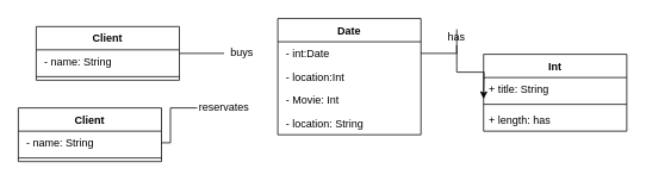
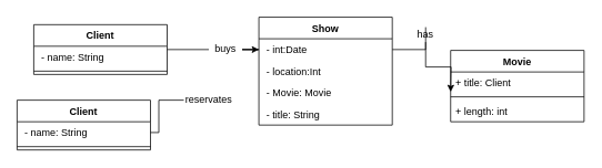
  <mxCell id="0" />
  <mxCell id="1" parent="0" />
- <mxCell id="2" value="Int" style="swimlane;fontStyle=1;align=center;verticalAlign=top;childLayout=stackLayout;horizontal=1;startSize=26;horizontalStack=0;resizeParent=1;resizeParentMax=0;resizeLast=0;collapsible=1;marginBottom=0;" parent="1" vertex="1"><mxGeometry x="540" y="60" width="160" height="86" as="geometry" /></mxCell>
- <mxCell id="3" value="+ title: String" style="text;strokeColor=none;fillColor=none;align=left;verticalAlign=top;spacingLeft=4;spacingRight=4;overflow=hidden;rotatable=0;points=[[0,0.5],[1,0.5]];portConstraint=eastwest;" parent="2" vertex="1"><mxGeometry y="26" width="160" height="26" as="geometry" /></mxCell>
+ <mxCell id="2" value="Movie" style="swimlane;fontStyle=1;align=center;verticalAlign=top;childLayout=stackLayout;horizontal=1;startSize=26;horizontalStack=0;resizeParent=1;resizeParentMax=0;resizeLast=0;collapsible=1;marginBottom=0;" parent="1" vertex="1"><mxGeometry x="540" y="60" width="160" height="86" as="geometry" /></mxCell>
+ <mxCell id="3" value="+ title: Client" style="text;strokeColor=none;fillColor=none;align=left;verticalAlign=top;spacingLeft=4;spacingRight=4;overflow=hidden;rotatable=0;points=[[0,0.5],[1,0.5]];portConstraint=eastwest;" parent="2" vertex="1"><mxGeometry y="26" width="160" height="26" as="geometry" /></mxCell>
  <mxCell id="4" value="" style="line;strokeWidth=1;fillColor=none;align=left;verticalAlign=middle;spacingTop=-1;spacingLeft=3;spacingRight=3;rotatable=0;labelPosition=right;points=[];portConstraint=eastwest;" parent="2" vertex="1"><mxGeometry y="52" width="160" height="8" as="geometry" /></mxCell>
- <mxCell id="5" value="+ length: has" style="text;strokeColor=none;fillColor=none;align=left;verticalAlign=top;spacingLeft=4;spacingRight=4;overflow=hidden;rotatable=0;points=[[0,0.5],[1,0.5]];portConstraint=eastwest;" parent="2" vertex="1"><mxGeometry y="60" width="160" height="26" as="geometry" /></mxCell>
- <mxCell id="6" value="Date" style="swimlane;fontStyle=1;align=center;verticalAlign=top;childLayout=stackLayout;horizontal=1;startSize=26;horizontalStack=0;resizeParent=1;resizeParentMax=0;resizeLast=0;collapsible=1;marginBottom=0;" parent="1" vertex="1"><mxGeometry x="310" y="20" width="160" height="130" as="geometry" /></mxCell>
+ <mxCell id="5" value="+ length: int" style="text;strokeColor=none;fillColor=none;align=left;verticalAlign=top;spacingLeft=4;spacingRight=4;overflow=hidden;rotatable=0;points=[[0,0.5],[1,0.5]];portConstraint=eastwest;" parent="2" vertex="1"><mxGeometry y="60" width="160" height="26" as="geometry" /></mxCell>
+ <mxCell id="6" value="Show" style="swimlane;fontStyle=1;align=center;verticalAlign=top;childLayout=stackLayout;horizontal=1;startSize=26;horizontalStack=0;resizeParent=1;resizeParentMax=0;resizeLast=0;collapsible=1;marginBottom=0;" parent="1" vertex="1"><mxGeometry x="310" y="20" width="160" height="130" as="geometry" /></mxCell>
  <mxCell id="7" value=" - int:Date&#10;" style="text;strokeColor=none;fillColor=none;align=left;verticalAlign=top;spacingLeft=4;spacingRight=4;overflow=hidden;rotatable=0;points=[[0,0.5],[1,0.5]];portConstraint=eastwest;" parent="6" vertex="1"><mxGeometry y="26" width="160" height="26" as="geometry" /></mxCell>
  <mxCell id="8" value=" - location:Int&#10;" style="text;strokeColor=none;fillColor=none;align=left;verticalAlign=top;spacingLeft=4;spacingRight=4;overflow=hidden;rotatable=0;points=[[0,0.5],[1,0.5]];portConstraint=eastwest;" parent="6" vertex="1"><mxGeometry y="52" width="160" height="26" as="geometry" /></mxCell>
- <mxCell id="9" value=" - Movie: Int&#10;" style="text;strokeColor=none;fillColor=none;align=left;verticalAlign=top;spacingLeft=4;spacingRight=4;overflow=hidden;rotatable=0;points=[[0,0.5],[1,0.5]];portConstraint=eastwest;" vertex="1" parent="6"><mxGeometry y="78" width="160" height="26" as="geometry" /></mxCell>
- <mxCell id="10" value=" - location: String" style="text;strokeColor=none;fillColor=none;align=left;verticalAlign=top;spacingLeft=4;spacingRight=4;overflow=hidden;rotatable=0;points=[[0,0.5],[1,0.5]];portConstraint=eastwest;" vertex="1" parent="6"><mxGeometry y="104" width="160" height="26" as="geometry" /></mxCell>
+ <mxCell id="9" value=" - Movie: Movie&#10;" style="text;strokeColor=none;fillColor=none;align=left;verticalAlign=top;spacingLeft=4;spacingRight=4;overflow=hidden;rotatable=0;points=[[0,0.5],[1,0.5]];portConstraint=eastwest;" vertex="1" parent="6"><mxGeometry y="78" width="160" height="26" as="geometry" /></mxCell>
+ <mxCell id="10" value=" - title: String" style="text;strokeColor=none;fillColor=none;align=left;verticalAlign=top;spacingLeft=4;spacingRight=4;overflow=hidden;rotatable=0;points=[[0,0.5],[1,0.5]];portConstraint=eastwest;" vertex="1" parent="6"><mxGeometry y="104" width="160" height="26" as="geometry" /></mxCell>
  <mxCell id="11" style="edgeStyle=orthogonalEdgeStyle;rounded=0;orthogonalLoop=1;jettySize=auto;html=1;startArrow=none;" parent="1" source="12" edge="1"><mxGeometry relative="1" as="geometry"><mxPoint x="540" y="110" as="targetPoint" /></mxGeometry></mxCell>
  <mxCell id="12" value="has" style="text;html=1;strokeColor=none;fillColor=none;align=center;verticalAlign=middle;whiteSpace=wrap;rounded=0;" parent="1" vertex="1"><mxGeometry x="480" y="32" width="60" height="18" as="geometry" /></mxCell>
  <mxCell id="13" value="" style="edgeStyle=orthogonalEdgeStyle;rounded=0;orthogonalLoop=1;jettySize=auto;html=1;entryX=0.5;entryY=0;entryDx=0;entryDy=0;endArrow=none;" parent="1" target="12" edge="1"><mxGeometry relative="1" as="geometry"><mxPoint x="470" y="59" as="sourcePoint" /><mxPoint x="539.2" y="100.31" as="targetPoint" /><Array as="points"><mxPoint x="510" y="59" /></Array></mxGeometry></mxCell>
+ <mxCell id="14" style="edgeStyle=orthogonalEdgeStyle;rounded=0;orthogonalLoop=1;jettySize=auto;html=1;entryX=0;entryY=0.5;entryDx=0;entryDy=0;startArrow=none;" edge="1" parent="1" source="18" target="7"><mxGeometry relative="1" as="geometry" /></mxCell>
  <mxCell id="15" value="Client" style="swimlane;fontStyle=1;align=center;verticalAlign=top;childLayout=stackLayout;horizontal=1;startSize=26;horizontalStack=0;resizeParent=1;resizeParentMax=0;resizeLast=0;collapsible=1;marginBottom=0;" vertex="1" parent="1"><mxGeometry x="40" y="29" width="160" height="60" as="geometry" /></mxCell>
  <mxCell id="16" value=" - name: String&#10;" style="text;strokeColor=none;fillColor=none;align=left;verticalAlign=top;spacingLeft=4;spacingRight=4;overflow=hidden;rotatable=0;points=[[0,0.5],[1,0.5]];portConstraint=eastwest;" vertex="1" parent="15"><mxGeometry y="26" width="160" height="26" as="geometry" /></mxCell>
  <mxCell id="17" value="" style="line;strokeWidth=1;fillColor=none;align=left;verticalAlign=middle;spacingTop=-1;spacingLeft=3;spacingRight=3;rotatable=0;labelPosition=right;points=[];portConstraint=eastwest;" vertex="1" parent="15"><mxGeometry y="52" width="160" height="8" as="geometry" /></mxCell>
  <mxCell id="18" value="buys" style="text;html=1;strokeColor=none;fillColor=none;align=center;verticalAlign=middle;whiteSpace=wrap;rounded=0;" vertex="1" parent="1"><mxGeometry x="250" y="50" width="40" height="18" as="geometry" /></mxCell>
  <mxCell id="19" value="" style="edgeStyle=orthogonalEdgeStyle;rounded=0;orthogonalLoop=1;jettySize=auto;html=1;entryX=0;entryY=0.5;entryDx=0;entryDy=0;endArrow=none;" edge="1" parent="1" source="15" target="18"><mxGeometry relative="1" as="geometry"><mxPoint x="200" y="59" as="sourcePoint" /><mxPoint x="310" y="59" as="targetPoint" /></mxGeometry></mxCell>
  <mxCell id="20" value="Client" style="swimlane;fontStyle=1;align=center;verticalAlign=top;childLayout=stackLayout;horizontal=1;startSize=26;horizontalStack=0;resizeParent=1;resizeParentMax=0;resizeLast=0;collapsible=1;marginBottom=0;" vertex="1" parent="1"><mxGeometry x="20" y="120" width="160" height="60" as="geometry" /></mxCell>
  <mxCell id="21" value=" - name: String&#10;" style="text;strokeColor=none;fillColor=none;align=left;verticalAlign=top;spacingLeft=4;spacingRight=4;overflow=hidden;rotatable=0;points=[[0,0.5],[1,0.5]];portConstraint=eastwest;" vertex="1" parent="20"><mxGeometry y="26" width="160" height="26" as="geometry" /></mxCell>
  <mxCell id="22" value="" style="line;strokeWidth=1;fillColor=none;align=left;verticalAlign=middle;spacingTop=-1;spacingLeft=3;spacingRight=3;rotatable=0;labelPosition=right;points=[];portConstraint=eastwest;" vertex="1" parent="20"><mxGeometry y="52" width="160" height="8" as="geometry" /></mxCell>
  <mxCell id="23" value="reservates" style="text;html=1;strokeColor=none;fillColor=none;align=center;verticalAlign=middle;whiteSpace=wrap;rounded=0;" vertex="1" parent="1"><mxGeometry x="220" y="110" width="60" height="18" as="geometry" /></mxCell>
  <mxCell id="24" value="" style="edgeStyle=orthogonalEdgeStyle;rounded=0;orthogonalLoop=1;jettySize=auto;html=1;endArrow=none;" edge="1" parent="1" source="21"><mxGeometry relative="1" as="geometry"><mxPoint x="180" y="159" as="sourcePoint" /><mxPoint x="220" y="120" as="targetPoint" /><Array as="points"><mxPoint x="190" y="159" /><mxPoint x="190" y="120" /><mxPoint x="220" y="120" /></Array></mxGeometry></mxCell>
